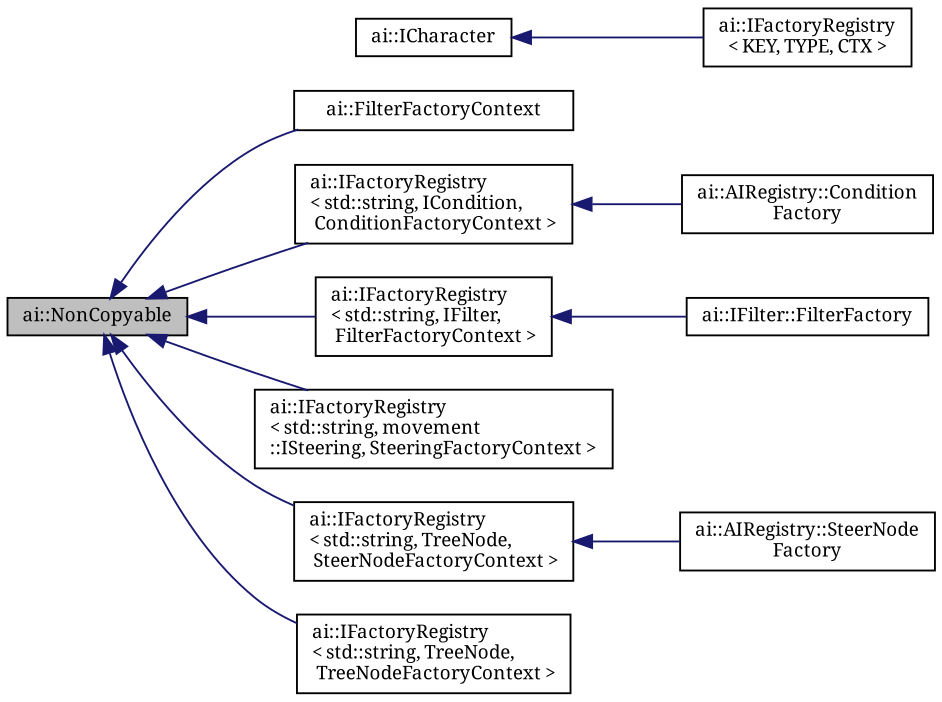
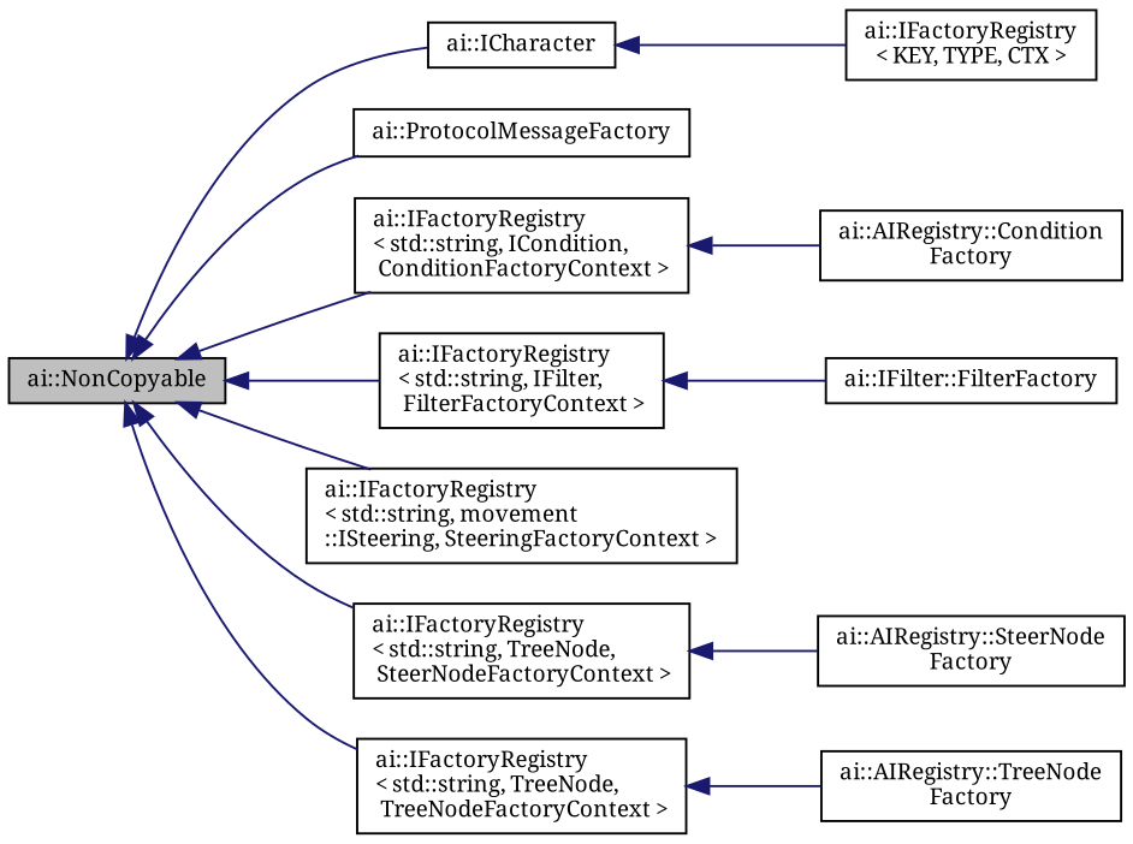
  digraph {
    fontname="Noto Serif"
    rankdir=LR
    node [color=black fillcolor=white fontname="Noto Serif" fontsize=10 shape=record style=filled]
    edge [color=midnightblue dir=back fontname="Noto Serif" fontsize=10 labelfontname=Helvetica labelfontsize=10 style=solid]
    n1 [fillcolor=grey75 fontcolor=black height=0.2 label="ai::NonCopyable" width=0.4]
    n2 [height=0.2 label="ai::ICharacter" width=0.4]
-   n3 [height=0.2 label="ai::FilterFactoryContext" width=0.4]
+   n3 [height=0.2 label="ai::ProtocolMessageFactory" width=0.4]
    n4 [height=0.2 label="ai::IFactoryRegistry\l\< std::string, ICondition,\l ConditionFactoryContext \>" width=0.4]
    n5 [height=0.2 label="ai::IFactoryRegistry\l\< std::string, IFilter,\l FilterFactoryContext \>" width=0.4]
    n6 [height=0.2 label="ai::IFactoryRegistry\l\< std::string, movement\l::ISteering, SteeringFactoryContext \>" width=0.4]
    n7 [height=0.2 label="ai::IFactoryRegistry\l\< std::string, TreeNode,\l SteerNodeFactoryContext \>" width=0.4]
    n8 [height=0.2 label="ai::IFactoryRegistry\l\< std::string, TreeNode,\l TreeNodeFactoryContext \>" width=0.4]
    n9 [height=0.2 label="ai::IFactoryRegistry\l\< KEY, TYPE, CTX \>" width=0.4]
    n10 [height=0.2 label="ai::AIRegistry::Condition\lFactory" width=0.4]
    n11 [height=0.2 label="ai::IFilter::FilterFactory" width=0.4]
    n12 [height=0.2 label="ai::AIRegistry::SteerNode\lFactory" width=0.4]
+   n13 [height=0.2 label="ai::AIRegistry::TreeNode\lFactory" width=0.4]
+   n1 -> n2
    n1 -> n3
    n1 -> n4
    n1 -> n5
    n1 -> n6
    n1 -> n7
    n1 -> n8
    n2 -> n9
    n4 -> n10
    n5 -> n11
    n7 -> n12
+   n8 -> n13
  }
